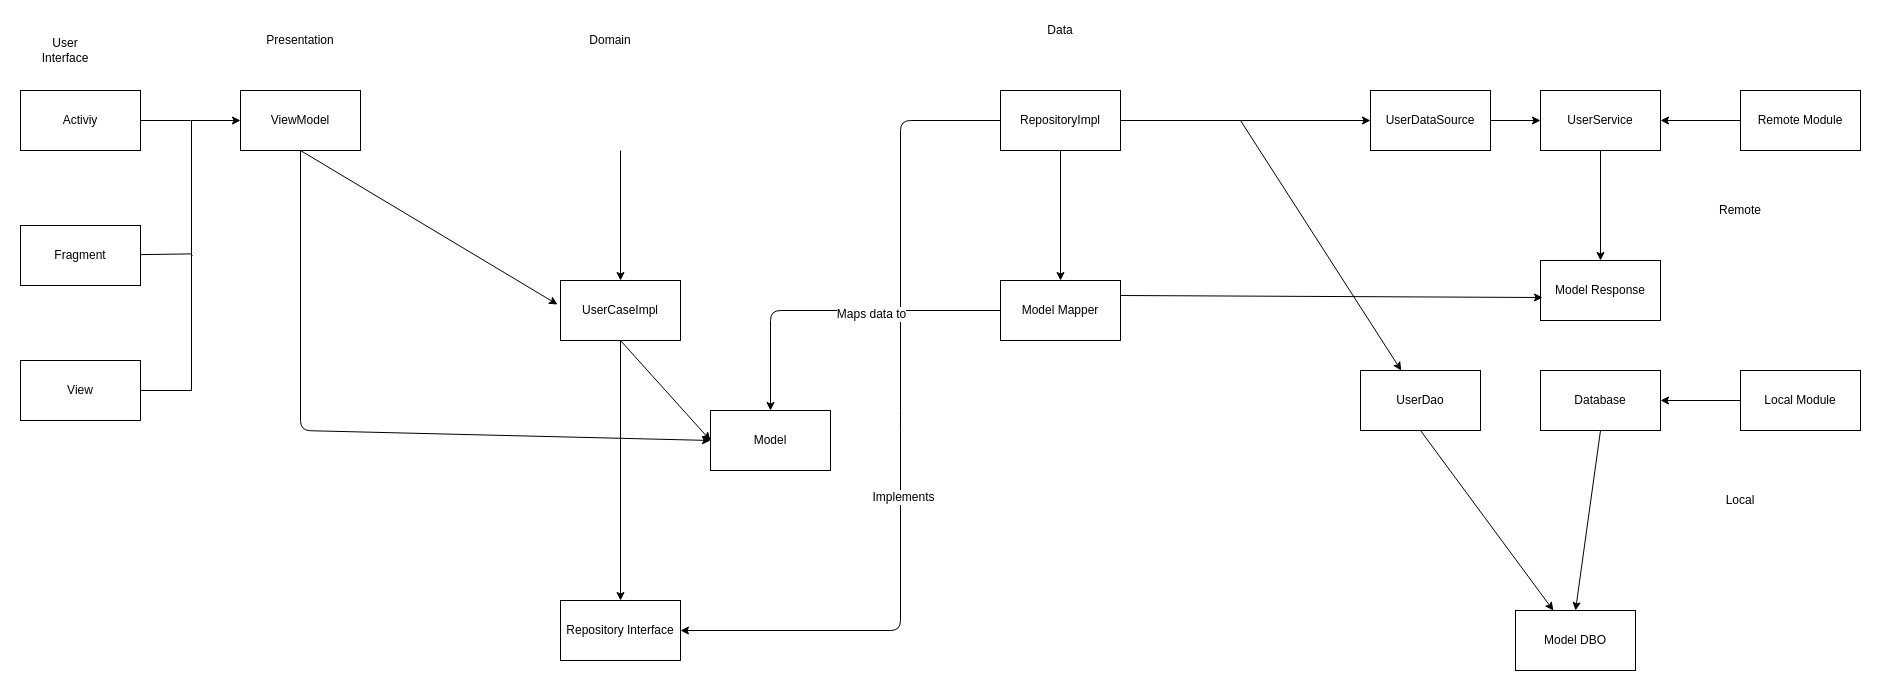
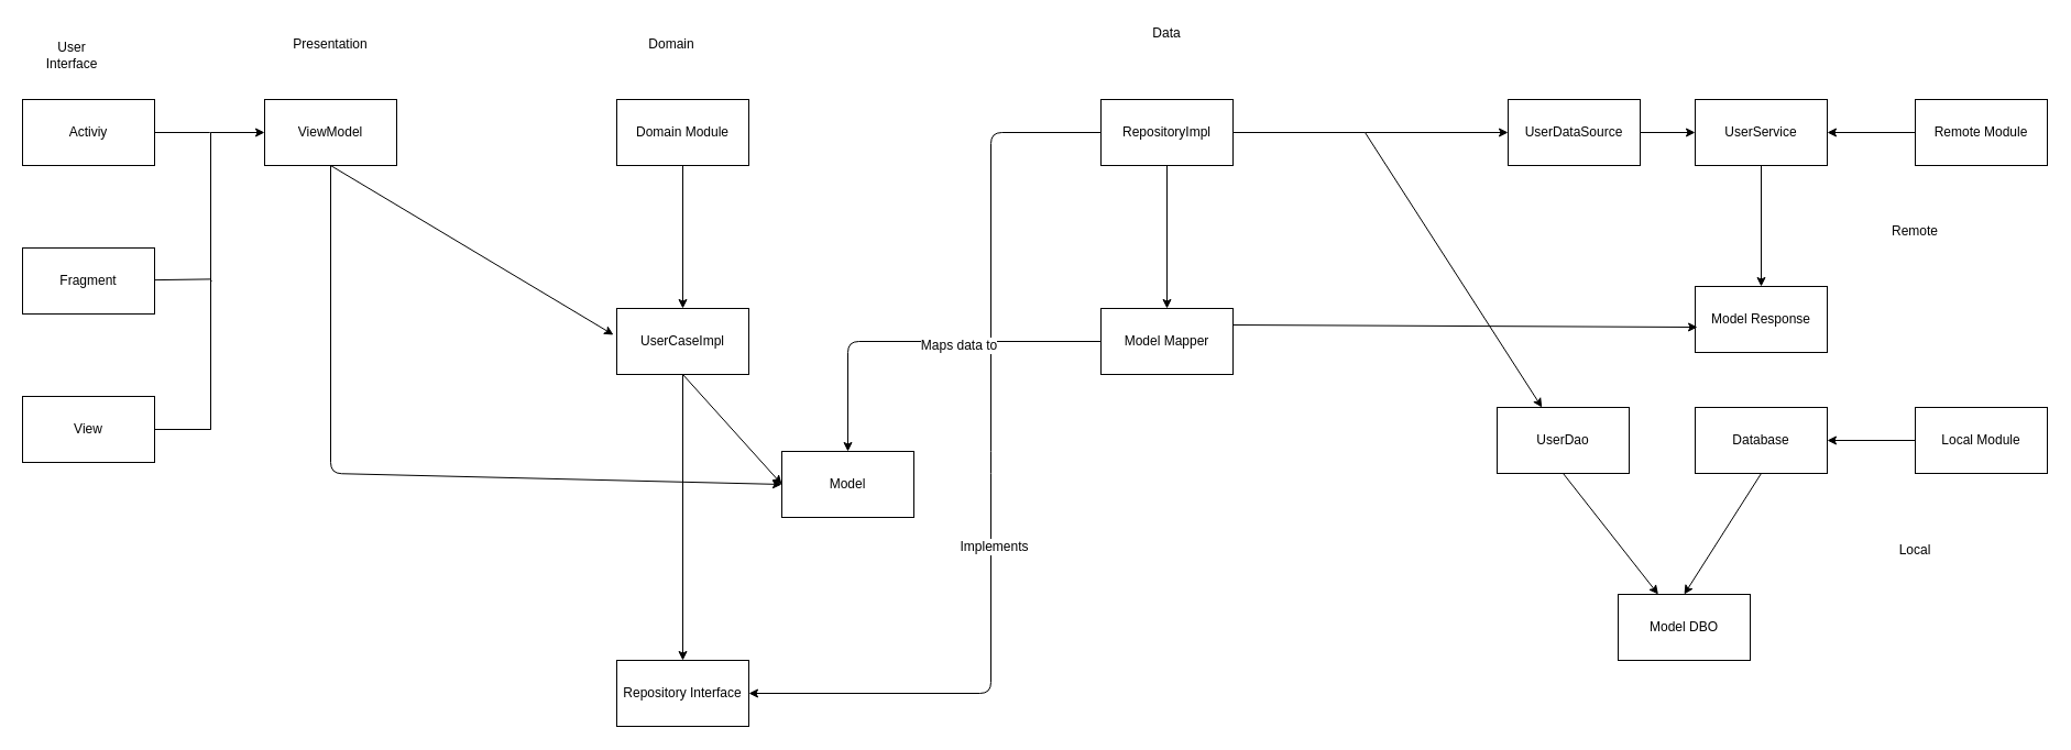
  <mxCell id="0" />
  <mxCell id="1" parent="0" />
  <mxCell id="2" value="" style="edgeStyle=orthogonalEdgeStyle;rounded=0;orthogonalLoop=1;jettySize=auto;html=1;" edge="1" parent="1" source="3" target="5"><mxGeometry relative="1" as="geometry" /></mxCell>
  <mxCell id="3" value="UserDataSource" style="rounded=0;whiteSpace=wrap;html=1;" vertex="1" parent="1"><mxGeometry x="1370" y="90" width="120" height="60" as="geometry" /></mxCell>
  <mxCell id="4" value="" style="edgeStyle=orthogonalEdgeStyle;rounded=0;orthogonalLoop=1;jettySize=auto;html=1;" edge="1" parent="1" source="5" target="6"><mxGeometry relative="1" as="geometry" /></mxCell>
  <mxCell id="5" value="UserService" style="rounded=0;whiteSpace=wrap;html=1;" vertex="1" parent="1"><mxGeometry x="1540" y="90" width="120" height="60" as="geometry" /></mxCell>
  <mxCell id="6" value="Model Response" style="rounded=0;whiteSpace=wrap;html=1;" vertex="1" parent="1"><mxGeometry x="1540" y="260" width="120" height="60" as="geometry" /></mxCell>
  <mxCell id="7" value="" style="edgeStyle=orthogonalEdgeStyle;rounded=0;orthogonalLoop=1;jettySize=auto;html=1;" edge="1" parent="1" source="8" target="5"><mxGeometry relative="1" as="geometry" /></mxCell>
  <mxCell id="8" value="Remote Module" style="rounded=0;whiteSpace=wrap;html=1;" vertex="1" parent="1"><mxGeometry x="1740" y="90" width="120" height="60" as="geometry" /></mxCell>
  <mxCell id="9" value="Remote" style="text;html=1;strokeColor=none;fillColor=none;align=center;verticalAlign=middle;whiteSpace=wrap;rounded=0;" vertex="1" parent="1"><mxGeometry x="1720" y="200" width="40" height="20" as="geometry" /></mxCell>
  <mxCell id="10" value="Local" style="text;html=1;strokeColor=none;fillColor=none;align=center;verticalAlign=middle;whiteSpace=wrap;rounded=0;" vertex="1" parent="1"><mxGeometry x="1720" y="490" width="40" height="20" as="geometry" /></mxCell>
- <mxCell id="11" value="Model DBO" style="rounded=0;whiteSpace=wrap;html=1;" vertex="1" parent="1"><mxGeometry x="1515" y="610" width="120" height="60" as="geometry" /></mxCell>
+ <mxCell id="11" value="Model DBO" style="rounded=0;whiteSpace=wrap;html=1;" vertex="1" parent="1"><mxGeometry x="1470" y="540" width="120" height="60" as="geometry" /></mxCell>
  <mxCell id="12" value="" style="edgeStyle=orthogonalEdgeStyle;rounded=0;orthogonalLoop=1;jettySize=auto;html=1;" edge="1" parent="1" source="13" target="40"><mxGeometry relative="1" as="geometry" /></mxCell>
  <mxCell id="13" value="Local Module" style="rounded=0;whiteSpace=wrap;html=1;" vertex="1" parent="1"><mxGeometry x="1740" y="370" width="120" height="60" as="geometry" /></mxCell>
  <mxCell id="14" value="UserDao" style="rounded=0;whiteSpace=wrap;html=1;" vertex="1" parent="1"><mxGeometry x="1360" y="370" width="120" height="60" as="geometry" /></mxCell>
  <mxCell id="15" value="" style="endArrow=classic;html=1;exitX=0.5;exitY=1;exitDx=0;exitDy=0;" edge="1" parent="1" source="14" target="11"><mxGeometry width="50" height="50" relative="1" as="geometry"><mxPoint x="1010" y="590" as="sourcePoint" /><mxPoint x="1060" y="540" as="targetPoint" /></mxGeometry></mxCell>
  <mxCell id="16" style="rounded=0;orthogonalLoop=1;jettySize=auto;html=1;entryX=1;entryY=0.5;entryDx=0;entryDy=0;endArrow=none;endFill=0;" edge="1" parent="1" target="36"><mxGeometry relative="1" as="geometry"><mxPoint x="1240" y="120" as="sourcePoint" /></mxGeometry></mxCell>
  <mxCell id="17" style="rounded=0;orthogonalLoop=1;jettySize=auto;html=1;" edge="1" parent="1" target="3"><mxGeometry relative="1" as="geometry"><mxPoint x="1240" y="120" as="sourcePoint" /></mxGeometry></mxCell>
  <mxCell id="18" style="rounded=0;orthogonalLoop=1;jettySize=auto;html=1;" edge="1" parent="1" target="14"><mxGeometry relative="1" as="geometry"><mxPoint x="1240" y="120" as="sourcePoint" /></mxGeometry></mxCell>
  <mxCell id="19" value="" style="strokeWidth=1;html=1;shape=mxgraph.flowchart.annotation_2;align=left;pointerEvents=1" vertex="1" parent="1"><mxGeometry x="1190" y="120" as="geometry" /></mxCell>
  <mxCell id="20" value="Repository Interface" style="rounded=0;whiteSpace=wrap;html=1;strokeWidth=1;" vertex="1" parent="1"><mxGeometry x="560" y="600" width="120" height="60" as="geometry" /></mxCell>
  <mxCell id="21" value="Model" style="rounded=0;whiteSpace=wrap;html=1;strokeWidth=1;" vertex="1" parent="1"><mxGeometry x="710" y="410" width="120" height="60" as="geometry" /></mxCell>
  <mxCell id="22" value="" style="endArrow=classic;html=1;exitX=0;exitY=0.5;exitDx=0;exitDy=0;" edge="1" parent="1" source="36" target="20"><mxGeometry width="50" height="50" relative="1" as="geometry"><mxPoint x="1040" y="920" as="sourcePoint" /><mxPoint x="1090" y="870" as="targetPoint" /><Array as="points"><mxPoint x="900" y="120" /><mxPoint x="900" y="420" /><mxPoint x="900" y="630" /></Array></mxGeometry></mxCell>
  <mxCell id="23" value="Implements" style="text;html=1;resizable=0;points=[];align=center;verticalAlign=middle;labelBackgroundColor=#ffffff;" vertex="1" connectable="0" parent="22"><mxGeometry x="0.147" y="2" relative="1" as="geometry"><mxPoint as="offset" /></mxGeometry></mxCell>
  <mxCell id="24" value="" style="endArrow=classic;html=1;exitX=0;exitY=0.5;exitDx=0;exitDy=0;" edge="1" parent="1" source="37" target="21"><mxGeometry width="50" height="50" relative="1" as="geometry"><mxPoint x="990" y="940" as="sourcePoint" /><mxPoint x="1040" y="890" as="targetPoint" /><Array as="points"><mxPoint x="770" y="310" /></Array></mxGeometry></mxCell>
  <mxCell id="25" value="Maps data to" style="text;html=1;resizable=0;points=[];align=center;verticalAlign=middle;labelBackgroundColor=#ffffff;" vertex="1" connectable="0" parent="24"><mxGeometry x="-0.213" y="3" relative="1" as="geometry"><mxPoint as="offset" /></mxGeometry></mxCell>
  <mxCell id="26" value="Domain" style="text;html=1;strokeColor=none;fillColor=none;align=center;verticalAlign=middle;whiteSpace=wrap;rounded=0;" vertex="1" parent="1"><mxGeometry x="590" y="30" width="40" height="20" as="geometry" /></mxCell>
  <mxCell id="27" value="" style="endArrow=classic;html=1;exitX=1;exitY=0.25;exitDx=0;exitDy=0;entryX=0.017;entryY=0.617;entryDx=0;entryDy=0;entryPerimeter=0;" edge="1" parent="1" source="37" target="6"><mxGeometry width="50" height="50" relative="1" as="geometry"><mxPoint x="1225" y="325" as="sourcePoint" /><mxPoint x="1275" y="275" as="targetPoint" /></mxGeometry></mxCell>
  <mxCell id="28" value="" style="group" vertex="1" connectable="0" parent="1"><mxGeometry x="560" y="90" width="120" height="60" as="geometry" /></mxCell>
+ <mxCell id="29" value="Domain Module" style="rounded=0;whiteSpace=wrap;html=1;strokeWidth=1;" vertex="1" parent="28"><mxGeometry width="120" height="60" as="geometry" /></mxCell>
  <mxCell id="30" value="" style="endArrow=classic;html=1;" edge="1" parent="28" target="33"><mxGeometry width="50" height="50" relative="1" as="geometry"><mxPoint x="60" y="60" as="sourcePoint" /><mxPoint x="10" y="340" as="targetPoint" /></mxGeometry></mxCell>
  <mxCell id="31" value="" style="group" vertex="1" connectable="0" parent="1"><mxGeometry x="560" y="280" width="120" height="60" as="geometry" /></mxCell>
  <mxCell id="32" value="" style="group" vertex="1" connectable="0" parent="31"><mxGeometry width="120" height="60" as="geometry" /></mxCell>
  <mxCell id="33" value="UserCaseImpl" style="rounded=0;whiteSpace=wrap;html=1;strokeWidth=1;" vertex="1" parent="32"><mxGeometry width="120" height="60" as="geometry" /></mxCell>
  <mxCell id="34" value="" style="endArrow=classic;html=1;" edge="1" parent="1" source="33" target="20"><mxGeometry width="50" height="50" relative="1" as="geometry"><mxPoint x="940" y="20" as="sourcePoint" /><mxPoint x="990" y="-30" as="targetPoint" /><Array as="points" /></mxGeometry></mxCell>
  <mxCell id="35" value="" style="endArrow=classic;html=1;entryX=0;entryY=0.5;entryDx=0;entryDy=0;" edge="1" parent="1" target="21"><mxGeometry width="50" height="50" relative="1" as="geometry"><mxPoint x="620" y="340" as="sourcePoint" /><mxPoint x="1040" y="890" as="targetPoint" /></mxGeometry></mxCell>
  <mxCell id="36" value="RepositoryImpl" style="rounded=0;whiteSpace=wrap;html=1;" vertex="1" parent="1"><mxGeometry x="1000" y="90" width="120" height="60" as="geometry" /></mxCell>
  <mxCell id="37" value="Model Mapper" style="rounded=0;whiteSpace=wrap;html=1;" vertex="1" parent="1"><mxGeometry x="1000" y="280" width="120" height="60" as="geometry" /></mxCell>
  <mxCell id="38" value="" style="endArrow=classic;html=1;exitX=0.5;exitY=1;exitDx=0;exitDy=0;entryX=0.5;entryY=0;entryDx=0;entryDy=0;" edge="1" parent="1" source="36" target="37"><mxGeometry width="50" height="50" relative="1" as="geometry"><mxPoint x="1020" y="315.217" as="sourcePoint" /><mxPoint x="1070" y="278.261" as="targetPoint" /></mxGeometry></mxCell>
  <mxCell id="39" value="" style="group" vertex="1" connectable="0" parent="1"><mxGeometry x="1540" y="370" width="120" height="60" as="geometry" /></mxCell>
  <mxCell id="40" value="Database" style="rounded=0;whiteSpace=wrap;html=1;" vertex="1" parent="39"><mxGeometry width="120" height="60" as="geometry" /></mxCell>
  <mxCell id="41" value="" style="endArrow=classic;html=1;exitX=0.5;exitY=1;exitDx=0;exitDy=0;entryX=0.5;entryY=0;entryDx=0;entryDy=0;" edge="1" parent="39" source="40" target="11"><mxGeometry width="50" height="50" relative="1" as="geometry"><mxPoint x="-760" y="360" as="sourcePoint" /><mxPoint x="-710" y="310" as="targetPoint" /></mxGeometry></mxCell>
  <mxCell id="42" value="ViewModel" style="rounded=0;whiteSpace=wrap;html=1;strokeWidth=1;" vertex="1" parent="1"><mxGeometry x="240" y="90" width="120" height="60" as="geometry" /></mxCell>
  <mxCell id="43" value="" style="endArrow=classic;html=1;exitX=0.5;exitY=1;exitDx=0;exitDy=0;entryX=-0.025;entryY=0.4;entryDx=0;entryDy=0;entryPerimeter=0;" edge="1" parent="1" source="42" target="33"><mxGeometry width="50" height="50" relative="1" as="geometry"><mxPoint x="240" y="730" as="sourcePoint" /><mxPoint x="290" y="680" as="targetPoint" /></mxGeometry></mxCell>
  <mxCell id="44" value="" style="endArrow=classic;html=1;exitX=0.5;exitY=1;exitDx=0;exitDy=0;entryX=0;entryY=0.5;entryDx=0;entryDy=0;" edge="1" parent="1" source="42" target="21"><mxGeometry width="50" height="50" relative="1" as="geometry"><mxPoint x="240" y="730" as="sourcePoint" /><mxPoint x="290" y="680" as="targetPoint" /><Array as="points"><mxPoint x="300" y="430" /></Array></mxGeometry></mxCell>
  <mxCell id="45" value="Data" style="text;html=1;strokeColor=none;fillColor=none;align=center;verticalAlign=middle;whiteSpace=wrap;rounded=0;" vertex="1" parent="1"><mxGeometry x="1040" y="20" width="40" height="20" as="geometry" /></mxCell>
  <mxCell id="46" value="Presentation" style="text;html=1;strokeColor=none;fillColor=none;align=center;verticalAlign=middle;whiteSpace=wrap;rounded=0;" vertex="1" parent="1"><mxGeometry x="280" y="30" width="40" height="20" as="geometry" /></mxCell>
  <mxCell id="47" value="Activiy" style="rounded=0;whiteSpace=wrap;html=1;strokeWidth=1;" vertex="1" parent="1"><mxGeometry x="20" y="90" width="120" height="60" as="geometry" /></mxCell>
  <mxCell id="48" value="Fragment" style="rounded=0;whiteSpace=wrap;html=1;strokeWidth=1;" vertex="1" parent="1"><mxGeometry x="20" y="225" width="120" height="60" as="geometry" /></mxCell>
  <mxCell id="49" value="View" style="rounded=0;whiteSpace=wrap;html=1;strokeWidth=1;" vertex="1" parent="1"><mxGeometry x="20" y="360" width="120" height="60" as="geometry" /></mxCell>
  <mxCell id="50" value="" style="edgeStyle=none;rounded=0;jumpStyle=sharp;orthogonalLoop=1;jettySize=auto;html=1;endArrow=none;endFill=0;exitX=0.4;exitY=0.506;exitDx=0;exitDy=0;exitPerimeter=0;" edge="1" parent="1" source="51" target="48"><mxGeometry relative="1" as="geometry" /></mxCell>
  <mxCell id="51" value="" style="strokeWidth=1;html=1;shape=mxgraph.flowchart.annotation_2;align=left;pointerEvents=1;direction=west;" vertex="1" parent="1"><mxGeometry x="190" y="120" width="2" height="270" as="geometry" /></mxCell>
  <mxCell id="52" style="edgeStyle=none;rounded=0;jumpStyle=sharp;orthogonalLoop=1;jettySize=auto;html=1;exitX=0;exitY=0.5;exitDx=0;exitDy=0;exitPerimeter=0;endArrow=none;endFill=0;" edge="1" parent="1" source="51" target="51"><mxGeometry relative="1" as="geometry" /></mxCell>
  <mxCell id="53" value="" style="endArrow=none;html=1;exitX=1;exitY=0.5;exitDx=0;exitDy=0;entryX=0.5;entryY=0;entryDx=0;entryDy=0;entryPerimeter=0;" edge="1" parent="1" source="49" target="51"><mxGeometry width="50" height="50" relative="1" as="geometry"><mxPoint x="170" y="460" as="sourcePoint" /><mxPoint x="220" y="410" as="targetPoint" /></mxGeometry></mxCell>
  <mxCell id="54" value="" style="endArrow=none;html=1;exitX=1;exitY=0.5;exitDx=0;exitDy=0;entryX=1;entryY=1;entryDx=0;entryDy=0;entryPerimeter=0;" edge="1" parent="1" source="47" target="51"><mxGeometry width="50" height="50" relative="1" as="geometry"><mxPoint x="20" y="730" as="sourcePoint" /><mxPoint x="70" y="680" as="targetPoint" /></mxGeometry></mxCell>
  <mxCell id="55" value="" style="endArrow=classic;html=1;exitX=0.5;exitY=1;exitDx=0;exitDy=0;exitPerimeter=0;entryX=0;entryY=0.5;entryDx=0;entryDy=0;endFill=1;" edge="1" parent="1" source="51" target="42"><mxGeometry width="50" height="50" relative="1" as="geometry"><mxPoint x="20" y="730" as="sourcePoint" /><mxPoint x="70" y="680" as="targetPoint" /></mxGeometry></mxCell>
  <mxCell id="56" value="User Interface" style="text;html=1;strokeColor=none;fillColor=none;align=center;verticalAlign=middle;whiteSpace=wrap;rounded=0;" vertex="1" parent="1"><mxGeometry x="30" y="40" width="70" height="20" as="geometry" /></mxCell>
